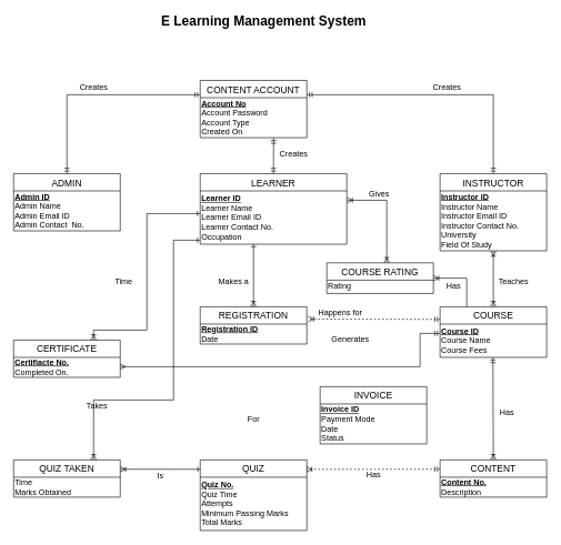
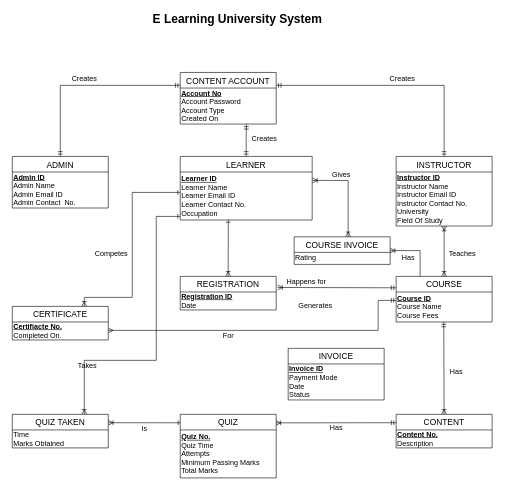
  <mxCell id="0" />
  <mxCell id="1" parent="0" />
  <mxCell id="2" value="INSTRUCTOR" style="swimlane;fontStyle=0;childLayout=stackLayout;horizontal=1;startSize=26;horizontalStack=0;resizeParent=1;resizeParentMax=0;resizeLast=0;collapsible=1;marginBottom=0;align=center;fontSize=14;" parent="1" vertex="1"><mxGeometry x="660" y="260" width="160" height="116" as="geometry" /></mxCell>
  <mxCell id="3" value="&lt;b&gt;&lt;u&gt;Instructor ID&lt;br&gt;&lt;/u&gt;&lt;/b&gt;Instructor Name&lt;br&gt;Instructor Email ID&lt;br&gt;Instructor Contact No.&lt;br&gt;University&lt;br&gt;Field Of Study" style="text;html=1;align=left;verticalAlign=middle;resizable=0;points=[];autosize=1;strokeColor=none;fillColor=none;" parent="2" vertex="1"><mxGeometry y="26" width="160" height="90" as="geometry" /></mxCell>
  <mxCell id="4" value="LEARNER" style="swimlane;fontStyle=0;childLayout=stackLayout;horizontal=1;startSize=26;horizontalStack=0;resizeParent=1;resizeParentMax=0;resizeLast=0;collapsible=1;marginBottom=0;align=center;fontSize=14;" parent="1" vertex="1"><mxGeometry x="300" y="260" width="220" height="106" as="geometry" /></mxCell>
  <mxCell id="5" value="&lt;b&gt;&lt;u&gt;Learner ID&lt;/u&gt;&lt;/b&gt;&lt;br&gt;Learner Name&lt;br&gt;Learner Email ID&lt;br&gt;Learner Contact No.&lt;br&gt;Occupation" style="text;html=1;align=left;verticalAlign=middle;resizable=0;points=[];autosize=1;strokeColor=none;fillColor=none;" parent="4" vertex="1"><mxGeometry y="26" width="220" height="80" as="geometry" /></mxCell>
  <mxCell id="6" value="CONTENT ACCOUNT" style="swimlane;fontStyle=0;childLayout=stackLayout;horizontal=1;startSize=26;horizontalStack=0;resizeParent=1;resizeParentMax=0;resizeLast=0;collapsible=1;marginBottom=0;align=center;fontSize=14;" parent="1" vertex="1"><mxGeometry x="300" y="120" width="160" height="86" as="geometry" /></mxCell>
  <mxCell id="7" value="&lt;b&gt;&lt;u&gt;Account No&lt;br&gt;&lt;/u&gt;&lt;/b&gt;Account Password&lt;br&gt;Account Type&lt;br&gt;Created On" style="text;html=1;align=left;verticalAlign=middle;resizable=0;points=[];autosize=1;strokeColor=none;fillColor=none;" parent="6" vertex="1"><mxGeometry y="26" width="160" height="60" as="geometry" /></mxCell>
  <mxCell id="8" value="ADMIN" style="swimlane;fontStyle=0;childLayout=stackLayout;horizontal=1;startSize=26;horizontalStack=0;resizeParent=1;resizeParentMax=0;resizeLast=0;collapsible=1;marginBottom=0;align=center;fontSize=14;" parent="1" vertex="1"><mxGeometry x="20" y="260" width="160" height="86" as="geometry" /></mxCell>
  <mxCell id="9" value="&lt;b&gt;&lt;u&gt;Admin ID&lt;/u&gt;&lt;/b&gt;&lt;br&gt;Admin Name&lt;br&gt;Admin Email ID&lt;br&gt;Admin Contact&amp;nbsp; No." style="text;html=1;align=left;verticalAlign=middle;resizable=0;points=[];autosize=1;strokeColor=none;fillColor=none;" parent="8" vertex="1"><mxGeometry y="26" width="160" height="60" as="geometry" /></mxCell>
  <mxCell id="10" value="COURSE" style="swimlane;fontStyle=0;childLayout=stackLayout;horizontal=1;startSize=26;horizontalStack=0;resizeParent=1;resizeParentMax=0;resizeLast=0;collapsible=1;marginBottom=0;align=center;fontSize=14;" parent="1" vertex="1"><mxGeometry x="660" y="460" width="160" height="76" as="geometry" /></mxCell>
  <mxCell id="11" value="&lt;b&gt;&lt;u&gt;Course ID&lt;br&gt;&lt;/u&gt;&lt;/b&gt;Course Name&lt;br&gt;Course Fees" style="text;html=1;align=left;verticalAlign=middle;resizable=0;points=[];autosize=1;strokeColor=none;fillColor=none;" parent="10" vertex="1"><mxGeometry y="26" width="160" height="50" as="geometry" /></mxCell>
  <mxCell id="12" value="INVOICE" style="swimlane;fontStyle=0;childLayout=stackLayout;horizontal=1;startSize=26;horizontalStack=0;resizeParent=1;resizeParentMax=0;resizeLast=0;collapsible=1;marginBottom=0;align=center;fontSize=14;" parent="1" vertex="1"><mxGeometry x="480" y="580" width="160" height="86" as="geometry" /></mxCell>
  <mxCell id="13" value="&lt;b&gt;&lt;u&gt;Invoice ID&lt;br&gt;&lt;/u&gt;&lt;/b&gt;Payment Mode&lt;br&gt;Date&lt;br&gt;Status" style="text;html=1;align=left;verticalAlign=middle;resizable=0;points=[];autosize=1;strokeColor=none;fillColor=none;" parent="12" vertex="1"><mxGeometry y="26" width="160" height="60" as="geometry" /></mxCell>
  <mxCell id="14" value="QUIZ" style="swimlane;fontStyle=0;childLayout=stackLayout;horizontal=1;startSize=26;horizontalStack=0;resizeParent=1;resizeParentMax=0;resizeLast=0;collapsible=1;marginBottom=0;align=center;fontSize=14;" parent="1" vertex="1"><mxGeometry x="300" y="690" width="160" height="106" as="geometry" /></mxCell>
  <mxCell id="15" value="&lt;b&gt;&lt;u&gt;Quiz No.&lt;br&gt;&lt;/u&gt;&lt;/b&gt;Quiz Time&amp;nbsp;&lt;br&gt;Attempts&lt;br&gt;Minimum Passing Marks&lt;br&gt;Total Marks" style="text;html=1;align=left;verticalAlign=middle;resizable=0;points=[];autosize=1;strokeColor=none;fillColor=none;" parent="14" vertex="1"><mxGeometry y="26" width="160" height="80" as="geometry" /></mxCell>
- <mxCell id="16" value="COURSE RATING" style="swimlane;fontStyle=0;childLayout=stackLayout;horizontal=1;startSize=26;horizontalStack=0;resizeParent=1;resizeParentMax=0;resizeLast=0;collapsible=1;marginBottom=0;align=center;fontSize=14;" parent="1" vertex="1"><mxGeometry x="490" y="394" width="160" height="46" as="geometry" /></mxCell>
+ <mxCell id="16" value="COURSE INVOICE" style="swimlane;fontStyle=0;childLayout=stackLayout;horizontal=1;startSize=26;horizontalStack=0;resizeParent=1;resizeParentMax=0;resizeLast=0;collapsible=1;marginBottom=0;align=center;fontSize=14;" parent="1" vertex="1"><mxGeometry x="490" y="394" width="160" height="46" as="geometry" /></mxCell>
  <mxCell id="17" value="Rating" style="text;html=1;align=left;verticalAlign=middle;resizable=0;points=[];autosize=1;strokeColor=none;fillColor=none;" parent="16" vertex="1"><mxGeometry y="26" width="160" height="20" as="geometry" /></mxCell>
  <mxCell id="18" value="CERTIFICATE" style="swimlane;fontStyle=0;childLayout=stackLayout;horizontal=1;startSize=26;horizontalStack=0;resizeParent=1;resizeParentMax=0;resizeLast=0;collapsible=1;marginBottom=0;align=center;fontSize=14;" parent="1" vertex="1"><mxGeometry x="20" y="510" width="160" height="56" as="geometry" /></mxCell>
  <mxCell id="19" value="&lt;b&gt;&lt;u&gt;Certifiacte No.&lt;br&gt;&lt;/u&gt;&lt;/b&gt;Completed On." style="text;html=1;align=left;verticalAlign=middle;resizable=0;points=[];autosize=1;strokeColor=none;fillColor=none;" parent="18" vertex="1"><mxGeometry y="26" width="160" height="30" as="geometry" /></mxCell>
  <mxCell id="20" value="REGISTRATION" style="swimlane;fontStyle=0;childLayout=stackLayout;horizontal=1;startSize=26;horizontalStack=0;resizeParent=1;resizeParentMax=0;resizeLast=0;collapsible=1;marginBottom=0;align=center;fontSize=14;" parent="1" vertex="1"><mxGeometry x="300" y="460" width="160" height="56" as="geometry" /></mxCell>
  <mxCell id="21" value="&lt;b&gt;&lt;u&gt;Registration ID&lt;br&gt;&lt;/u&gt;&lt;/b&gt;Date" style="text;html=1;align=left;verticalAlign=middle;resizable=0;points=[];autosize=1;strokeColor=none;fillColor=none;" parent="20" vertex="1"><mxGeometry y="26" width="160" height="30" as="geometry" /></mxCell>
  <mxCell id="22" value="CONTENT" style="swimlane;fontStyle=0;childLayout=stackLayout;horizontal=1;startSize=26;horizontalStack=0;resizeParent=1;resizeParentMax=0;resizeLast=0;collapsible=1;marginBottom=0;align=center;fontSize=14;" parent="1" vertex="1"><mxGeometry x="660" y="690" width="160" height="56" as="geometry" /></mxCell>
  <mxCell id="23" value="&lt;b&gt;&lt;u&gt;Content No.&lt;br&gt;&lt;/u&gt;&lt;/b&gt;Description" style="text;html=1;align=left;verticalAlign=middle;resizable=0;points=[];autosize=1;strokeColor=none;fillColor=none;" parent="22" vertex="1"><mxGeometry y="26" width="160" height="30" as="geometry" /></mxCell>
  <mxCell id="24" value="QUIZ TAKEN" style="swimlane;fontStyle=0;childLayout=stackLayout;horizontal=1;startSize=26;horizontalStack=0;resizeParent=1;resizeParentMax=0;resizeLast=0;collapsible=1;marginBottom=0;align=center;fontSize=14;" parent="1" vertex="1"><mxGeometry x="20" y="690" width="160" height="56" as="geometry" /></mxCell>
  <mxCell id="25" value="Time&lt;br&gt;Marks Obtained" style="text;html=1;align=left;verticalAlign=middle;resizable=0;points=[];autosize=1;strokeColor=none;fillColor=none;" parent="24" vertex="1"><mxGeometry y="26" width="160" height="30" as="geometry" /></mxCell>
  <mxCell id="26" value="" style="edgeStyle=orthogonalEdgeStyle;fontSize=12;html=1;endArrow=ERmandOne;startArrow=ERmandOne;rounded=0;entryX=0;entryY=0.25;entryDx=0;entryDy=0;exitX=0.5;exitY=0;exitDx=0;exitDy=0;" parent="1" source="8" target="6" edge="1"><mxGeometry width="100" height="100" relative="1" as="geometry"><mxPoint x="70" y="230" as="sourcePoint" /><mxPoint x="170" y="130" as="targetPoint" /></mxGeometry></mxCell>
  <mxCell id="27" value="" style="edgeStyle=orthogonalEdgeStyle;fontSize=12;html=1;endArrow=ERmandOne;startArrow=ERmandOne;rounded=0;exitX=0.5;exitY=0;exitDx=0;exitDy=0;entryX=0.689;entryY=1.005;entryDx=0;entryDy=0;entryPerimeter=0;" parent="1" source="4" target="7" edge="1"><mxGeometry width="100" height="100" relative="1" as="geometry"><mxPoint x="430" y="238.5" as="sourcePoint" /><mxPoint x="410" y="210" as="targetPoint" /></mxGeometry></mxCell>
  <mxCell id="28" value="" style="edgeStyle=orthogonalEdgeStyle;fontSize=12;html=1;endArrow=ERmandOne;startArrow=ERmandOne;rounded=0;exitX=0.5;exitY=0;exitDx=0;exitDy=0;entryX=1;entryY=0.25;entryDx=0;entryDy=0;" parent="1" source="2" target="6" edge="1"><mxGeometry width="100" height="100" relative="1" as="geometry"><mxPoint x="520" y="205.94" as="sourcePoint" /><mxPoint x="520" y="180" as="targetPoint" /></mxGeometry></mxCell>
  <mxCell id="29" value="" style="fontSize=12;html=1;endArrow=ERoneToMany;startArrow=ERoneToMany;rounded=0;exitX=0.5;exitY=0;exitDx=0;exitDy=0;entryX=0.5;entryY=1;entryDx=0;entryDy=0;startFill=0;" parent="1" source="10" target="2" edge="1"><mxGeometry width="100" height="100" relative="1" as="geometry"><mxPoint x="560" y="450" as="sourcePoint" /><mxPoint x="740" y="380" as="targetPoint" /></mxGeometry></mxCell>
  <mxCell id="30" value="" style="fontSize=12;html=1;endArrow=ERoneToMany;startArrow=ERone;rounded=0;exitX=0.364;exitY=0.996;exitDx=0;exitDy=0;exitPerimeter=0;entryX=0.5;entryY=0;entryDx=0;entryDy=0;startFill=0;endFill=0;" parent="1" source="5" target="20" edge="1"><mxGeometry width="100" height="100" relative="1" as="geometry"><mxPoint x="480" y="420" as="sourcePoint" /><mxPoint x="580" y="320" as="targetPoint" /></mxGeometry></mxCell>
- <mxCell id="31" value="" style="fontSize=12;html=1;endArrow=ERoneToMany;startArrow=ERmandOne;rounded=0;exitX=0;exitY=0.25;exitDx=0;exitDy=0;entryX=1.014;entryY=0.33;entryDx=0;entryDy=0;entryPerimeter=0;dashed=1;" parent="1" source="10" target="20" edge="1"><mxGeometry width="100" height="100" relative="1" as="geometry"><mxPoint x="600.08" y="430" as="sourcePoint" /><mxPoint x="600" y="524.32" as="targetPoint" /></mxGeometry></mxCell>
+ <mxCell id="31" value="" style="fontSize=12;html=1;endArrow=ERoneToMany;startArrow=ERmandOne;rounded=0;exitX=0;exitY=0.25;exitDx=0;exitDy=0;entryX=1.014;entryY=0.33;entryDx=0;entryDy=0;entryPerimeter=0;" parent="1" source="10" target="20" edge="1"><mxGeometry width="100" height="100" relative="1" as="geometry"><mxPoint x="600.08" y="430" as="sourcePoint" /><mxPoint x="600" y="524.32" as="targetPoint" /></mxGeometry></mxCell>
  <mxCell id="32" value="" style="fontSize=12;html=1;endArrow=ERoneToMany;startArrow=ERmandOne;rounded=0;exitX=0.364;exitY=0.996;exitDx=0;exitDy=0;exitPerimeter=0;entryX=0.5;entryY=0;entryDx=0;entryDy=0;" parent="1" target="22" edge="1"><mxGeometry width="100" height="100" relative="1" as="geometry"><mxPoint x="739.37" y="536" as="sourcePoint" /><mxPoint x="739.29" y="630.32" as="targetPoint" /></mxGeometry></mxCell>
- <mxCell id="33" value="" style="fontSize=12;html=1;endArrow=ERoneToMany;startArrow=ERmandOne;rounded=0;exitX=0;exitY=0.25;exitDx=0;exitDy=0;entryX=0.997;entryY=0.134;entryDx=0;entryDy=0;entryPerimeter=0;dashed=1;" parent="1" source="22" target="14" edge="1"><mxGeometry width="100" height="100" relative="1" as="geometry"><mxPoint x="520" y="676" as="sourcePoint" /><mxPoint x="520.63" y="760" as="targetPoint" /></mxGeometry></mxCell>
+ <mxCell id="33" value="" style="fontSize=12;html=1;endArrow=ERoneToMany;startArrow=ERmandOne;rounded=0;exitX=0;exitY=0.25;exitDx=0;exitDy=0;entryX=0.997;entryY=0.134;entryDx=0;entryDy=0;entryPerimeter=0;" parent="1" source="22" target="14" edge="1"><mxGeometry width="100" height="100" relative="1" as="geometry"><mxPoint x="520" y="676" as="sourcePoint" /><mxPoint x="520.63" y="760" as="targetPoint" /></mxGeometry></mxCell>
  <mxCell id="34" value="" style="edgeStyle=orthogonalEdgeStyle;fontSize=12;html=1;endArrow=ERmandOne;startArrow=ERmany;rounded=0;entryX=0;entryY=0.28;entryDx=0;entryDy=0;entryPerimeter=0;startFill=0;" parent="1" target="11" edge="1"><mxGeometry width="100" height="100" relative="1" as="geometry"><mxPoint x="180" y="550" as="sourcePoint" /><mxPoint x="580" y="500" as="targetPoint" /><Array as="points"><mxPoint x="180" y="550" /><mxPoint x="630" y="550" /><mxPoint x="630" y="500" /></Array></mxGeometry></mxCell>
  <mxCell id="35" value="" style="edgeStyle=orthogonalEdgeStyle;fontSize=12;html=1;endArrow=ERone;startArrow=ERoneToMany;rounded=0;exitX=0.75;exitY=0;exitDx=0;exitDy=0;startFill=0;endFill=0;" parent="1" source="18" edge="1"><mxGeometry width="100" height="100" relative="1" as="geometry"><mxPoint x="80" y="494.5" as="sourcePoint" /><mxPoint x="300" y="320" as="targetPoint" /><Array as="points"><mxPoint x="140" y="495" /><mxPoint x="220" y="495" /><mxPoint x="220" y="320" /><mxPoint x="300" y="320" /></Array></mxGeometry></mxCell>
  <mxCell id="36" value="" style="edgeStyle=orthogonalEdgeStyle;fontSize=12;html=1;endArrow=ERoneToMany;rounded=0;exitX=0.25;exitY=0;exitDx=0;exitDy=0;entryX=1;entryY=0.5;entryDx=0;entryDy=0;" parent="1" source="10" target="16" edge="1"><mxGeometry width="100" height="100" relative="1" as="geometry"><mxPoint x="470" y="511" as="sourcePoint" /><mxPoint x="540" y="600" as="targetPoint" /></mxGeometry></mxCell>
  <mxCell id="37" value="" style="edgeStyle=orthogonalEdgeStyle;fontSize=12;html=1;endArrow=ERoneToMany;rounded=0;exitX=1.002;exitY=0.175;exitDx=0;exitDy=0;exitPerimeter=0;startArrow=ERoneToMany;startFill=0;" parent="1" source="5" target="16" edge="1"><mxGeometry width="100" height="100" relative="1" as="geometry"><mxPoint x="510" y="100" as="sourcePoint" /><mxPoint x="580" y="400" as="targetPoint" /><Array as="points"><mxPoint x="580" y="300" /></Array></mxGeometry></mxCell>
  <mxCell id="38" value="" style="edgeStyle=orthogonalEdgeStyle;fontSize=12;html=1;endArrow=ERoneToMany;rounded=0;entryX=0.75;entryY=0;entryDx=0;entryDy=0;startArrow=ERone;startFill=0;" parent="1" target="24" edge="1"><mxGeometry width="100" height="100" relative="1" as="geometry"><mxPoint x="300" y="360" as="sourcePoint" /><mxPoint x="160" y="620" as="targetPoint" /><Array as="points"><mxPoint x="300" y="360" /><mxPoint x="260" y="360" /><mxPoint x="260" y="600" /><mxPoint x="140" y="600" /></Array></mxGeometry></mxCell>
  <mxCell id="39" value="" style="fontSize=12;html=1;endArrow=ERoneToMany;rounded=0;entryX=1;entryY=0.25;entryDx=0;entryDy=0;exitX=0.003;exitY=0.133;exitDx=0;exitDy=0;exitPerimeter=0;startArrow=ERone;startFill=0;" parent="1" source="14" target="24" edge="1"><mxGeometry width="100" height="100" relative="1" as="geometry"><mxPoint x="369.34" y="419.92" as="sourcePoint" /><mxPoint x="210" y="716.08" as="targetPoint" /></mxGeometry></mxCell>
  <mxCell id="40" value="Creates" style="text;html=1;align=center;verticalAlign=middle;resizable=0;points=[];autosize=1;strokeColor=none;fillColor=none;" parent="1" vertex="1"><mxGeometry x="110" y="120" width="60" height="20" as="geometry" /></mxCell>
  <mxCell id="41" value="Creates" style="text;html=1;align=center;verticalAlign=middle;resizable=0;points=[];autosize=1;strokeColor=none;fillColor=none;" parent="1" vertex="1"><mxGeometry x="640" y="120" width="60" height="20" as="geometry" /></mxCell>
  <mxCell id="42" value="Creates" style="text;html=1;align=center;verticalAlign=middle;resizable=0;points=[];autosize=1;strokeColor=none;fillColor=none;" parent="1" vertex="1"><mxGeometry x="410" y="220" width="60" height="20" as="geometry" /></mxCell>
  <mxCell id="43" value="Teaches" style="text;html=1;align=center;verticalAlign=middle;resizable=0;points=[];autosize=1;strokeColor=none;fillColor=none;" parent="1" vertex="1"><mxGeometry x="740" y="413" width="60" height="20" as="geometry" /></mxCell>
  <mxCell id="44" value="Has" style="text;html=1;align=center;verticalAlign=middle;resizable=0;points=[];autosize=1;strokeColor=none;fillColor=none;" parent="1" vertex="1"><mxGeometry x="740" y="610" width="40" height="20" as="geometry" /></mxCell>
  <mxCell id="45" value="Generates" style="text;html=1;align=center;verticalAlign=middle;resizable=0;points=[];autosize=1;strokeColor=none;fillColor=none;" parent="1" vertex="1"><mxGeometry x="490" y="500" width="70" height="20" as="geometry" /></mxCell>
  <mxCell id="46" value="Gives&amp;nbsp;" style="text;html=1;align=center;verticalAlign=middle;resizable=0;points=[];autosize=1;strokeColor=none;fillColor=none;" parent="1" vertex="1"><mxGeometry x="545" y="280" width="50" height="20" as="geometry" /></mxCell>
  <mxCell id="47" value="Has" style="text;html=1;align=center;verticalAlign=middle;resizable=0;points=[];autosize=1;strokeColor=none;fillColor=none;" parent="1" vertex="1"><mxGeometry x="660" y="420" width="40" height="20" as="geometry" /></mxCell>
- <mxCell id="48" value="Makes a" style="text;html=1;align=center;verticalAlign=middle;resizable=0;points=[];autosize=1;strokeColor=none;fillColor=none;" parent="1" vertex="1"><mxGeometry x="320" y="413" width="60" height="20" as="geometry" /></mxCell>
  <mxCell id="49" value="Happens for" style="text;html=1;align=center;verticalAlign=middle;resizable=0;points=[];autosize=1;strokeColor=none;fillColor=none;" parent="1" vertex="1"><mxGeometry x="470" y="460" width="80" height="20" as="geometry" /></mxCell>
- <mxCell id="50" value="Time" style="text;html=1;align=center;verticalAlign=middle;resizable=0;points=[];autosize=1;strokeColor=none;fillColor=none;" parent="1" vertex="1"><mxGeometry x="150" y="413" width="70" height="20" as="geometry" /></mxCell>
+ <mxCell id="50" value="Competes" style="text;html=1;align=center;verticalAlign=middle;resizable=0;points=[];autosize=1;strokeColor=none;fillColor=none;" parent="1" vertex="1"><mxGeometry x="150" y="413" width="70" height="20" as="geometry" /></mxCell>
  <mxCell id="51" value="Takes" style="text;html=1;align=center;verticalAlign=middle;resizable=0;points=[];autosize=1;strokeColor=none;fillColor=none;" parent="1" vertex="1"><mxGeometry x="120" y="600" width="50" height="20" as="geometry" /></mxCell>
- <mxCell id="52" value="For" style="text;html=1;align=center;verticalAlign=middle;resizable=0;points=[];autosize=1;strokeColor=none;fillColor=none;" parent="1" vertex="1"><mxGeometry x="365" y="620" width="30" height="20" as="geometry" /></mxCell>
+ <mxCell id="52" value="For" style="text;html=1;align=center;verticalAlign=middle;resizable=0;points=[];autosize=1;strokeColor=none;fillColor=none;" parent="1" vertex="1"><mxGeometry x="365" y="550" width="30" height="20" as="geometry" /></mxCell>
  <mxCell id="53" value="Has" style="text;html=1;align=center;verticalAlign=middle;resizable=0;points=[];autosize=1;strokeColor=none;fillColor=none;" parent="1" vertex="1"><mxGeometry x="540" y="703" width="40" height="20" as="geometry" /></mxCell>
- <mxCell id="54" value="&lt;b&gt;&lt;font style=&quot;font-size: 20px&quot;&gt;E Learning Management System&lt;/font&gt;&lt;/b&gt;" style="text;html=1;align=center;verticalAlign=middle;resizable=0;points=[];autosize=1;strokeColor=none;fillColor=none;" parent="1" vertex="1"><mxGeometry x="235" y="20" width="320" height="20" as="geometry" /></mxCell>
+ <mxCell id="54" value="&lt;b&gt;&lt;font style=&quot;font-size: 20px&quot;&gt;E Learning University System&lt;/font&gt;&lt;/b&gt;" style="text;html=1;align=center;verticalAlign=middle;resizable=0;points=[];autosize=1;strokeColor=none;fillColor=none;" parent="1" vertex="1"><mxGeometry x="235" y="20" width="320" height="20" as="geometry" /></mxCell>
  <mxCell id="55" value="&lt;font style=&quot;font-size: 12px&quot;&gt;Is&lt;/font&gt;" style="text;html=1;align=center;verticalAlign=middle;resizable=0;points=[];autosize=1;strokeColor=none;fillColor=none;fontSize=20;" parent="1" vertex="1"><mxGeometry x="225" y="695" width="30" height="30" as="geometry" /></mxCell>
